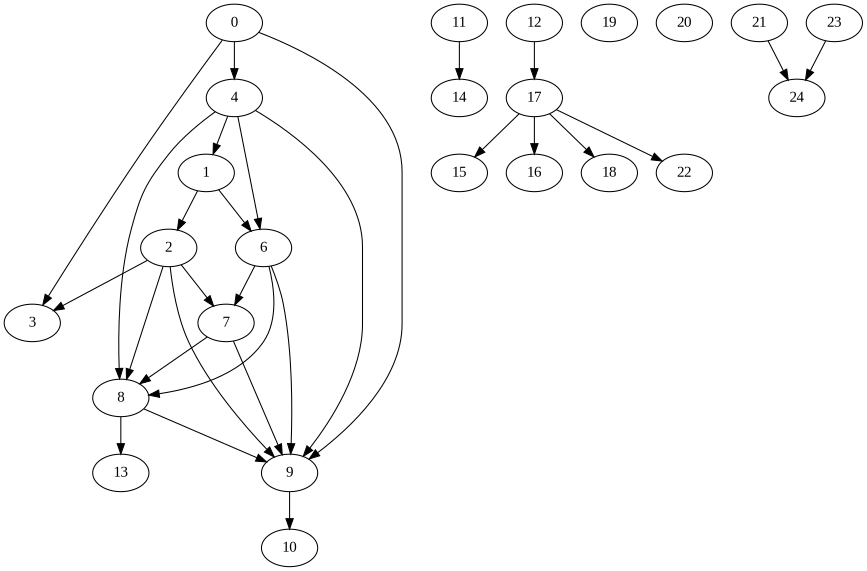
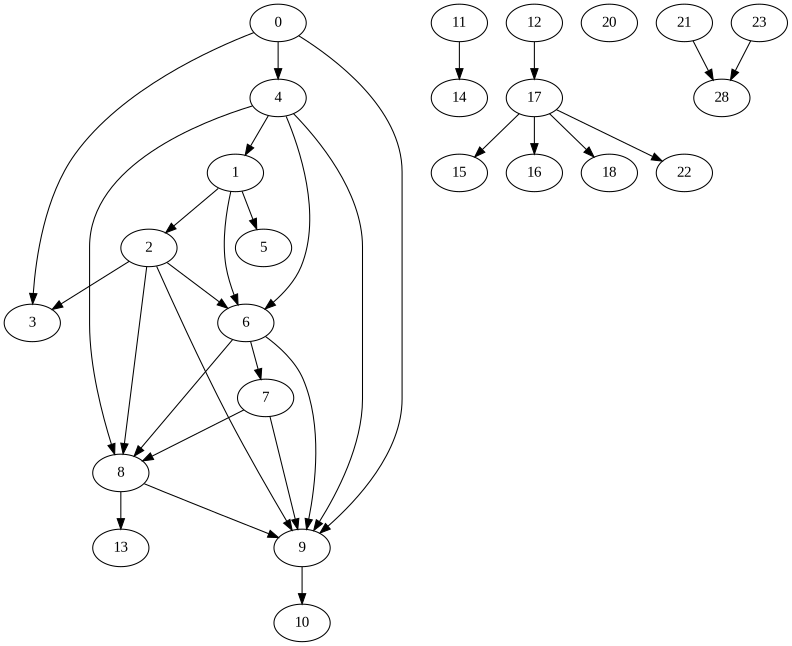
  digraph {
    fontname="Liberation Serif"
    node [Weight=10 fontname="Liberation Serif"]
    edge [Weight=15 fontname="Liberation Serif"]
    0 [Weight=6]
    3
    4 [Weight=3]
    9 [Weight=8]
    6 [Weight=8]
    8 [Weight=8]
    1 [Weight=5]
    10
    7 [Weight=3]
    13 [Weight=1]
    2 [Weight=5]
+   5 [Weight=7]
    11 [Weight=6]
    14 [Weight=11]
    12 [Weight=9]
    17
    15
    16 [Weight=6]
    18
    22
-   19 [Weight=6]
    20
    21 [Weight=6]
-   24 [Weight=6]
+   24 [Weight=6 label=28]
    23
    0 -> 3 [Weight=34]
    0 -> 4 [Weight=24]
    0 -> 9 [Weight=44]
    4 -> 9 [Weight=39]
    4 -> 6 [Weight=10]
    4 -> 8 [Weight=48]
    4 -> 1 [Weight=48]
    9 -> 10 [Weight=48]
    6 -> 9 [Weight=29]
    6 -> 8 [Weight=39]
    6 -> 7
    8 -> 9 [Weight=39]
    8 -> 13
    1 -> 6 [Weight=39]
    1 -> 2 [Weight=48]
+   1 -> 5 [Weight=19]
    7 -> 9 [Weight=34]
    7 -> 8
    2 -> 3 [Weight=10]
    2 -> 9 [Weight=29]
    2 -> 8 [Weight=48]
-   2 -> 7 [Weight=48]
+   2 -> 6 [Weight=48]
    11 -> 14 [Weight=39]
    12 -> 17
    17 -> 15
    17 -> 16 [Weight=14]
    17 -> 18
    17 -> 22
    21 -> 24
    23 -> 24
  }
